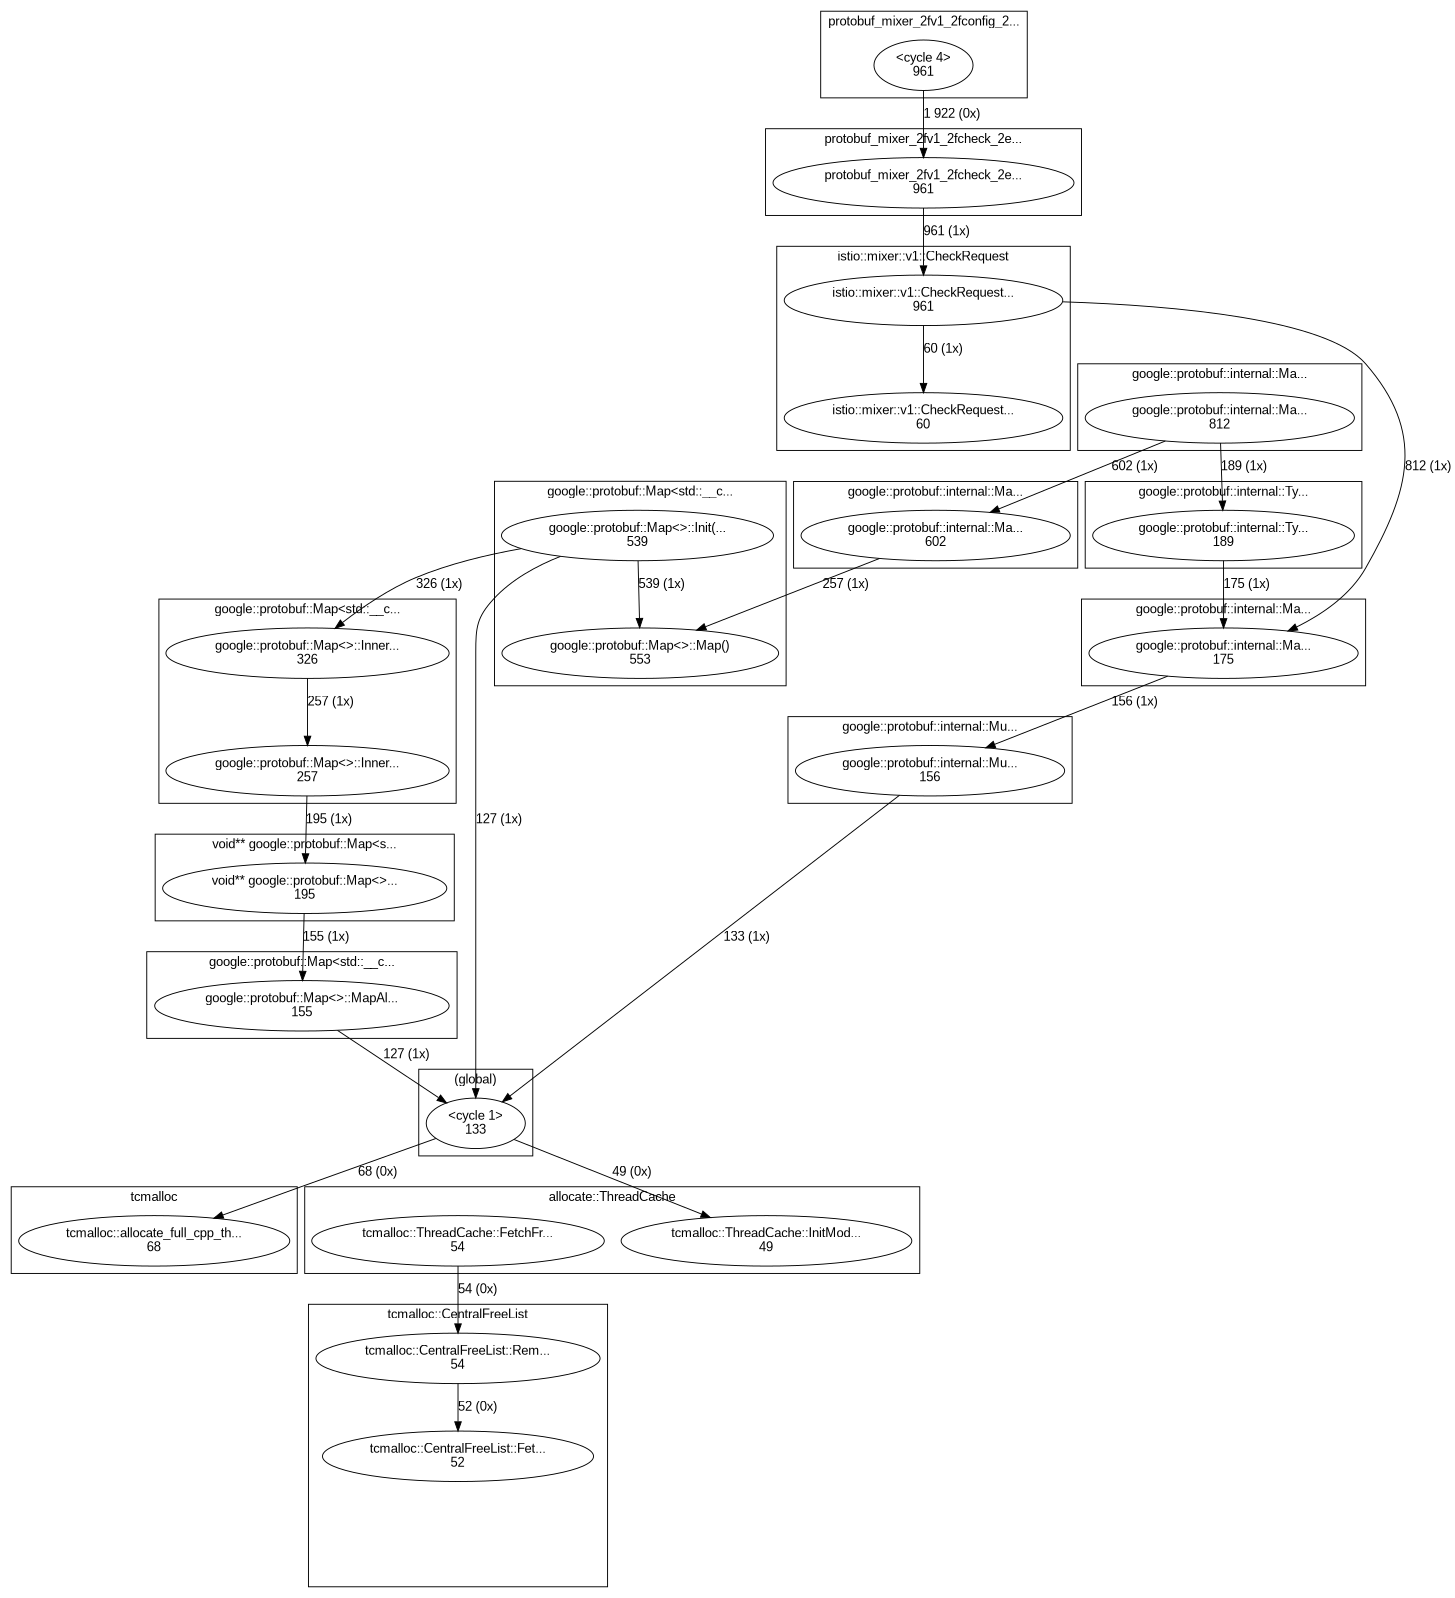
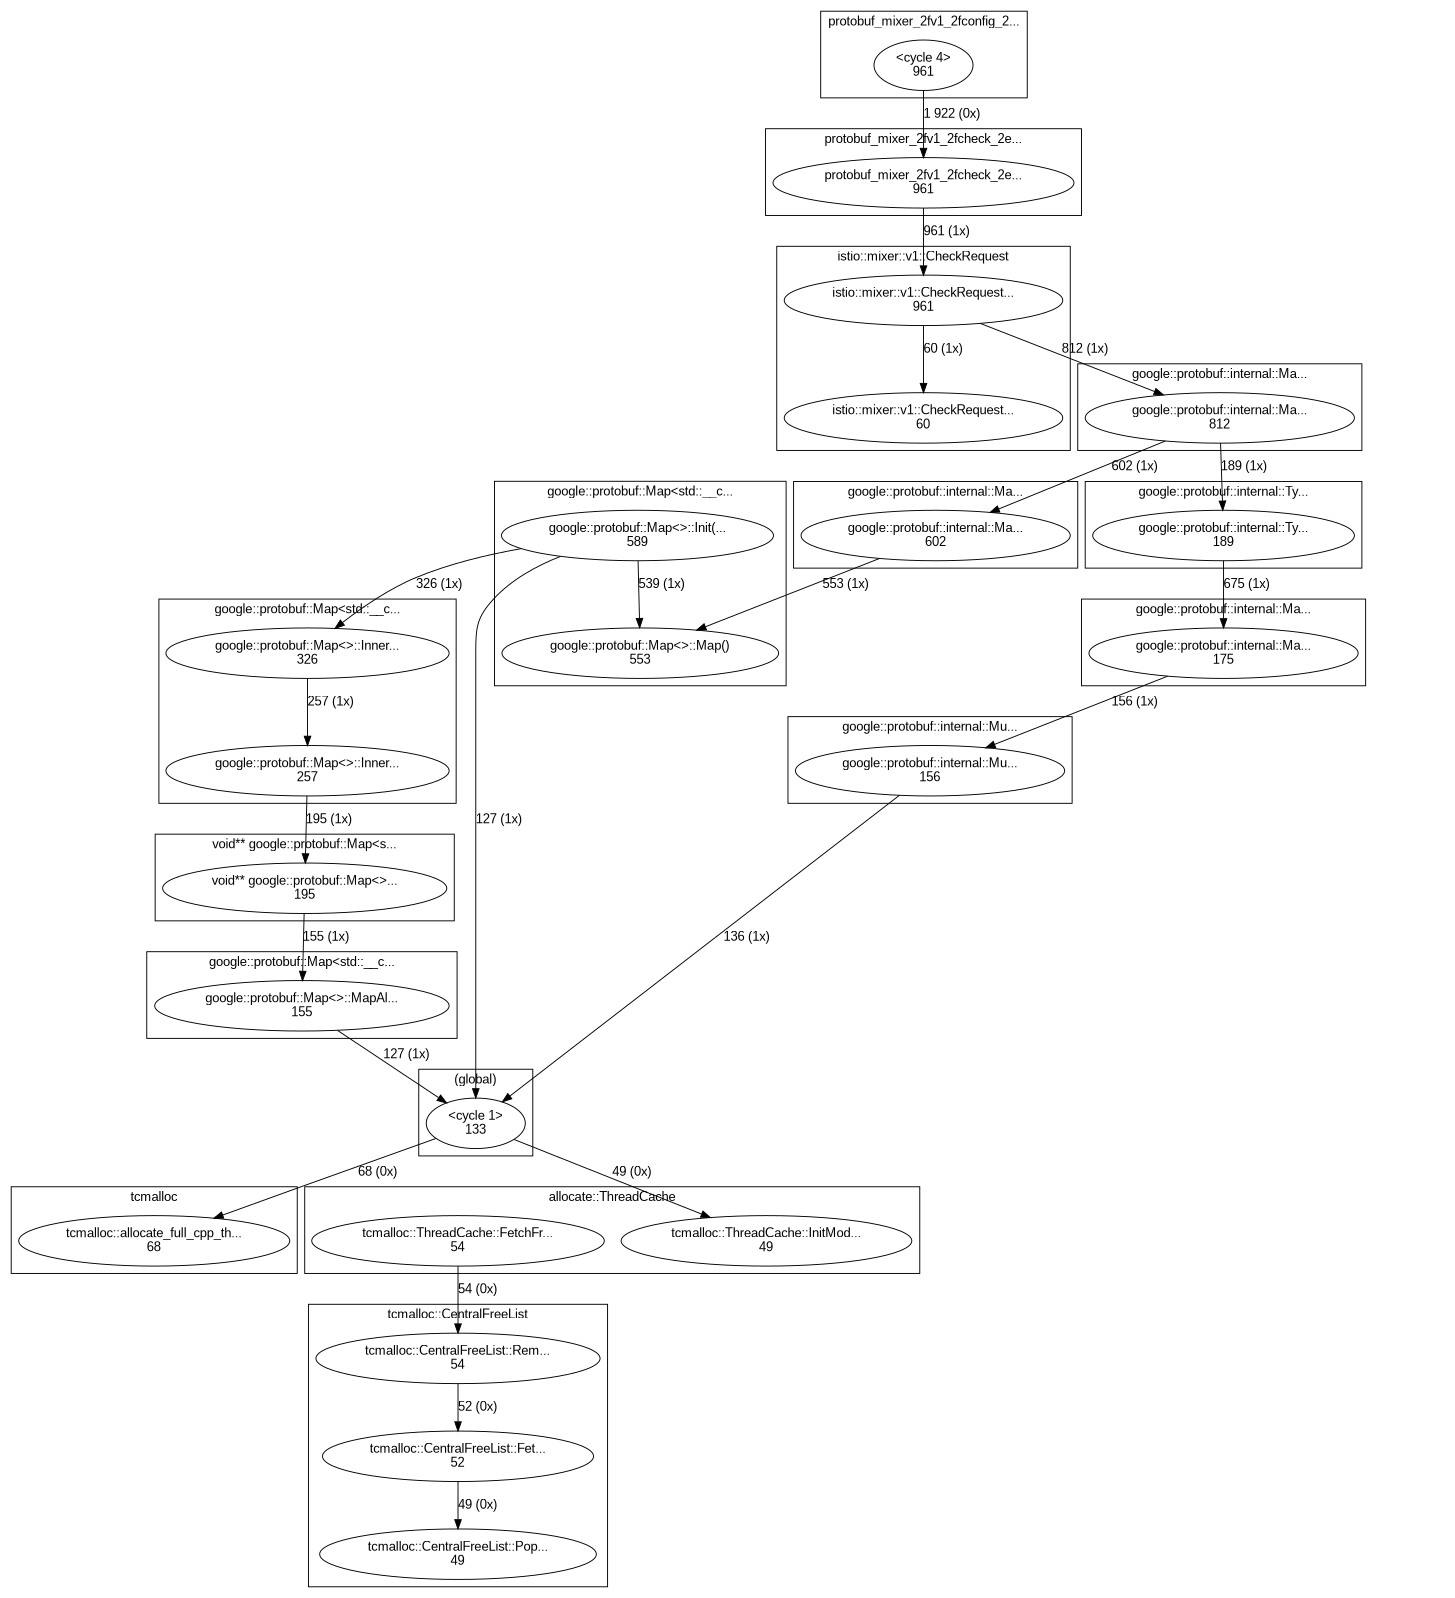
  digraph {
    fontname="Liberation Sans"
    node [fontname="Liberation Sans"]
    edge [fontname="Liberation Sans" weight=1]
    n1 [label="tcmalloc::allocate_full_cpp_th...\n68"]
    n2 [label="<cycle 1>\n133"]
    n3 [label="tcmalloc::CentralFreeList::Rem...\n54"]
    n4 [label="tcmalloc::CentralFreeList::Fet...\n52"]
+   n5 [label="tcmalloc::CentralFreeList::Pop...\n49"]
    n6 [label="<cycle 4>\n961"]
    n7 [label="protobuf_mixer_2fv1_2fcheck_2e...\n961"]
    n8 [label="google::protobuf::internal::Mu...\n156"]
    n9 [label="google::protobuf::internal::Ma...\n175"]
    n10 [label="google::protobuf::Map<>::Map()\n553"]
-   n11 [label="google::protobuf::Map<>::Init(...\n539"]
+   n11 [label="google::protobuf::Map<>::Init(...\n589"]
    n12 [label="google::protobuf::internal::Ma...\n602"]
    n13 [label="google::protobuf::Map<>::Inner...\n326"]
    n14 [label="google::protobuf::Map<>::Inner...\n257"]
    n15 [label="istio::mixer::v1::CheckRequest...\n961"]
    n16 [label="istio::mixer::v1::CheckRequest...\n60"]
    n17 [label="tcmalloc::ThreadCache::InitMod...\n49"]
    n18 [label="tcmalloc::ThreadCache::FetchFr...\n54"]
    n19 [label="void** google::protobuf::Map<>...\n195"]
    n20 [label="google::protobuf::internal::Ty...\n189"]
    n21 [label="google::protobuf::Map<>::MapAl...\n155"]
    n22 [label="google::protobuf::internal::Ma...\n812"]
    subgraph cluster_1 {
      label=tcmalloc
      n1
    }
    subgraph cluster_2 {
      label="(global)"
      n2
    }
    subgraph cluster_3 {
      label="tcmalloc::CentralFreeList"
      n3
      n4
+     n5
    }
    subgraph cluster_4 {
      label="protobuf_mixer_2fv1_2fconfig_2..."
      n6
    }
    subgraph cluster_5 {
      label="protobuf_mixer_2fv1_2fcheck_2e..."
      n7
    }
    subgraph cluster_6 {
      label="google::protobuf::internal::Mu..."
      n8
    }
    subgraph cluster_7 {
      label="google::protobuf::internal::Ma..."
      n9
    }
    subgraph cluster_8 {
      label="google::protobuf::Map<std::__c..."
      n10
      n11
    }
    subgraph cluster_9 {
      label="google::protobuf::internal::Ma..."
      n12
    }
    subgraph cluster_10 {
      label="google::protobuf::Map<std::__c..."
      n13
      n14
    }
    subgraph cluster_11 {
      label="istio::mixer::v1::CheckRequest"
      n15
      n16
    }
    subgraph cluster_12 {
      label="allocate::ThreadCache"
      n17
      n18
    }
    subgraph cluster_13 {
      label="void** google::protobuf::Map<s..."
      n19
    }
    subgraph cluster_14 {
      label="google::protobuf::internal::Ty..."
      n20
    }
    subgraph cluster_15 {
      label="google::protobuf::Map<std::__c..."
      n21
    }
    subgraph cluster_16 {
      label="google::protobuf::internal::Ma..."
      n22
    }
    n2 -> n1 [label="68 (0x)"]
    n2 -> n17 [label="49 (0x)"]
    n3 -> n4 [label="52 (0x)"]
+   n4 -> n5 [label="49 (0x)"]
    n6 -> n7 [label="1 922 (0x)" weight=2]
    n7 -> n15 [label="961 (1x)"]
-   n8 -> n2 [label="133 (1x)"]
+   n8 -> n2 [label="136 (1x)"]
    n9 -> n8 [label="156 (1x)"]
    n11 -> n2 [label="127 (1x)"]
    n11 -> n10 [label="539 (1x)"]
    n11 -> n13 [label="326 (1x)"]
-   n12 -> n10 [label="257 (1x)"]
+   n12 -> n10 [label="553 (1x)"]
    n13 -> n14 [label="257 (1x)"]
    n14 -> n19 [label="195 (1x)"]
    n15 -> n16 [label="60 (1x)"]
-   n15 -> n9 [label="812 (1x)"]
+   n15 -> n22 [label="812 (1x)"]
    n18 -> n3 [label="54 (0x)"]
    n19 -> n21 [label="155 (1x)"]
-   n20 -> n9 [label="175 (1x)"]
+   n20 -> n9 [label="675 (1x)"]
    n21 -> n2 [label="127 (1x)"]
    n22 -> n12 [label="602 (1x)"]
    n22 -> n20 [label="189 (1x)"]
  }
